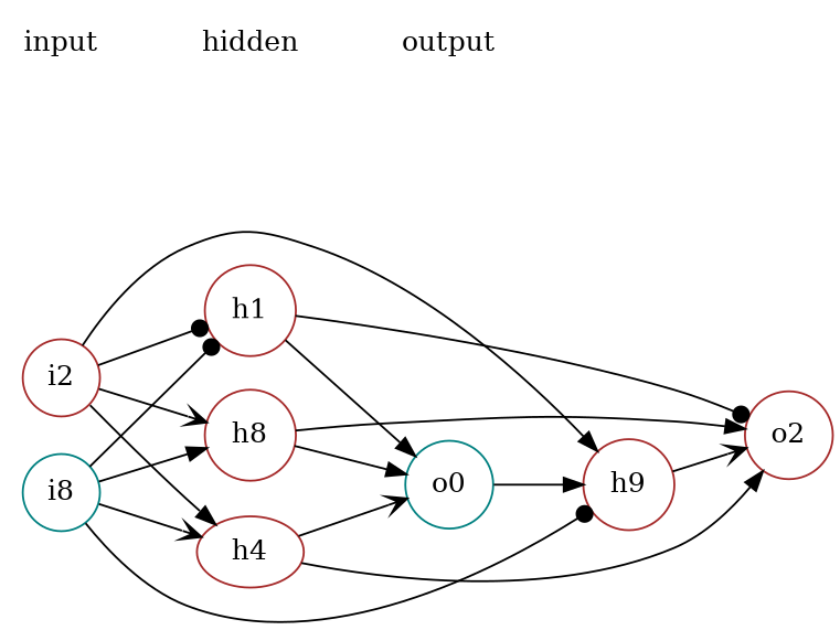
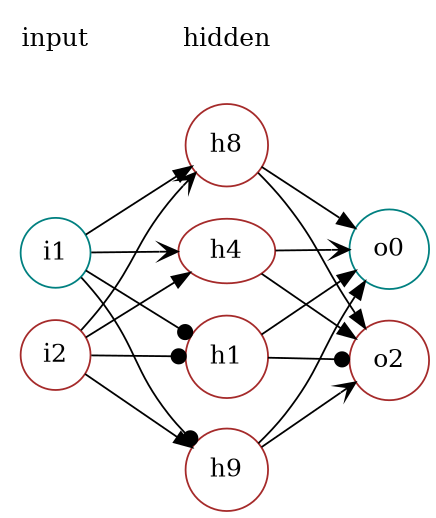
  digraph {
    rankdir=LR
    node [color=brown shape=circle]
    edge [arrowhead=normal]
-   i1 [color=teal label=i8]
+   i1 [color=teal]
    h1
    n3 [label=h9]
    n4 [label=h8]
    h4 [shape=""]
    n6 [color=teal label=o0]
    o2
    i2
    input [color=teal shape=plaintext]
    hidden [color=teal shape=plaintext]
-   output [color=teal shape=plaintext]
    i1 -> h1 [arrowhead=dot]
    i1 -> n3 [arrowhead=dot]
    i1 -> n4
    i1 -> h4 [arrowhead=vee]
    h1 -> n6
    h1 -> o2 [arrowhead=dot]
-   n6 -> n3
+   n3 -> n6
    n3 -> o2 [arrowhead=vee]
    n4 -> n6
    n4 -> o2
    h4 -> n6 [arrowhead=vee]
    h4 -> o2
    i2 -> h1 [arrowhead=dot]
    i2 -> n3
    i2 -> n4 [arrowhead=vee]
    i2 -> h4
    input -> hidden [style=invis arrowhead=""]
-   hidden -> output [style=invis arrowhead=""]
  }
